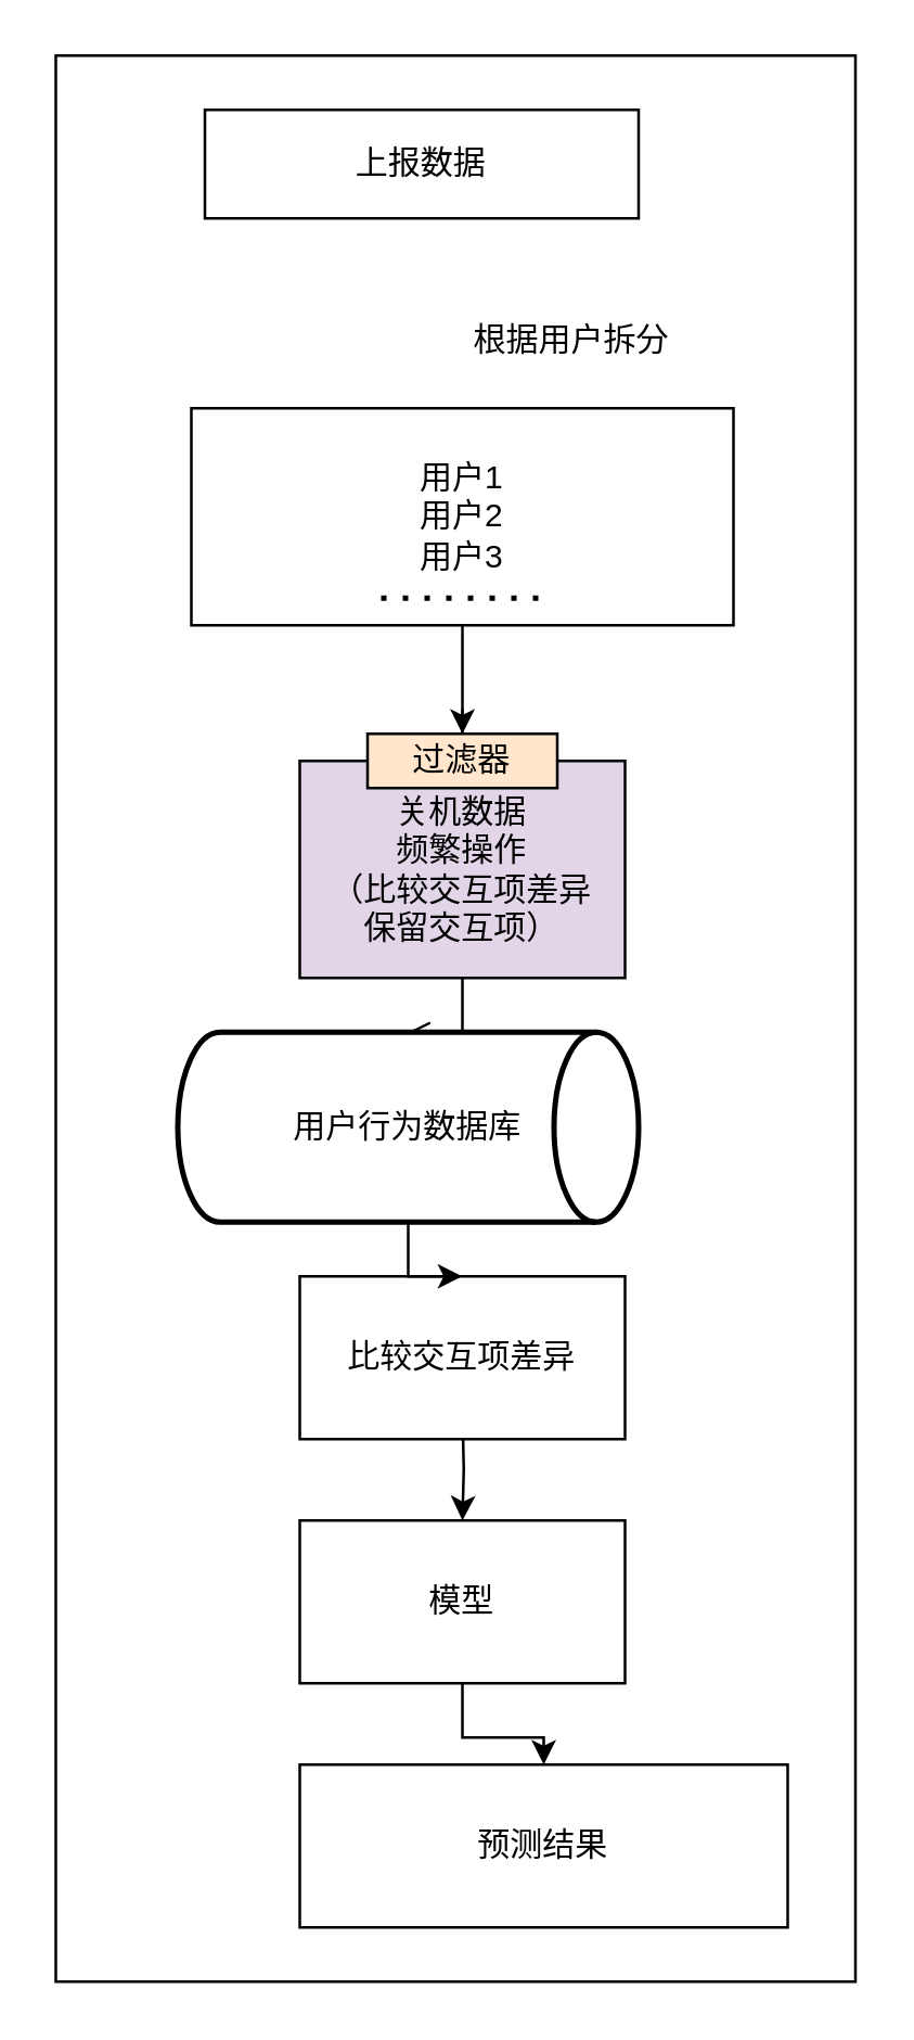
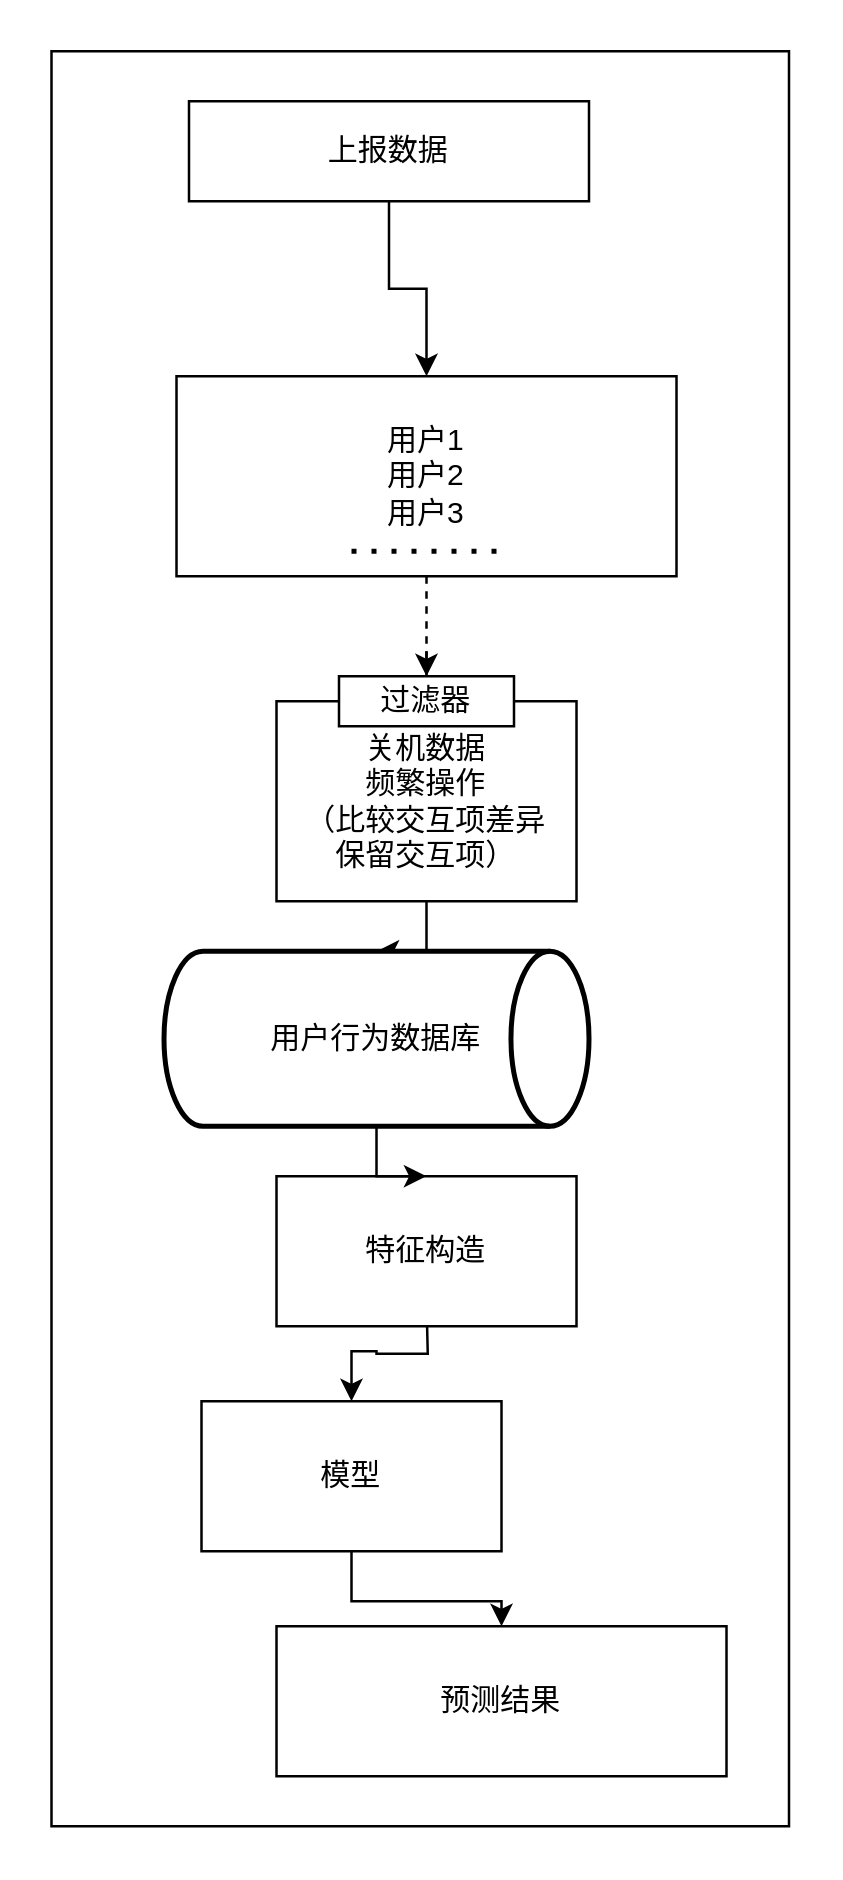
  <mxCell id="0" />
  <mxCell id="1" parent="0" />
  <mxCell id="2" value="" style="rounded=0;whiteSpace=wrap;html=1;" vertex="1" parent="1"><mxGeometry x="20" y="20" width="295" height="710" as="geometry" /></mxCell>
+ <mxCell id="3" style="edgeStyle=orthogonalEdgeStyle;rounded=0;orthogonalLoop=1;jettySize=auto;html=1;entryX=0.5;entryY=0;entryDx=0;entryDy=0;" edge="1" parent="1" source="4" target="6"><mxGeometry relative="1" as="geometry" /></mxCell>
  <mxCell id="4" value="上报数据" style="rounded=0;whiteSpace=wrap;html=1;" vertex="1" parent="1"><mxGeometry x="75" y="40" width="160" height="40" as="geometry" /></mxCell>
- <mxCell id="5" value="" style="edgeStyle=orthogonalEdgeStyle;rounded=0;orthogonalLoop=1;jettySize=auto;html=1;dashed=1;" edge="1" parent="1" source="19" target="9"><mxGeometry relative="1" as="geometry" /></mxCell>
+ <mxCell id="5" value="" style="edgeStyle=orthogonalEdgeStyle;rounded=0;orthogonalLoop=1;jettySize=auto;html=1;" edge="1" parent="1" source="19" target="9"><mxGeometry relative="1" as="geometry" /></mxCell>
  <mxCell id="6" value="用户1&lt;br&gt;用户2&lt;br&gt;用户3" style="rounded=0;whiteSpace=wrap;html=1;" vertex="1" parent="1"><mxGeometry x="70" y="150" width="200" height="80" as="geometry" /></mxCell>
- <mxCell id="7" value="根据用户拆分" style="text;html=1;align=center;verticalAlign=middle;resizable=0;points=[];autosize=1;strokeColor=none;fillColor=none;" vertex="1" parent="1"><mxGeometry x="160" y="110" width="100" height="30" as="geometry" /></mxCell>
- <mxCell id="8" style="edgeStyle=orthogonalEdgeStyle;rounded=0;orthogonalLoop=1;jettySize=auto;html=1;endArrow=open;" edge="1" parent="1" source="9" target="16"><mxGeometry relative="1" as="geometry" /></mxCell>
- <mxCell id="9" value="关机数据&lt;br&gt;频繁操作&lt;br&gt;（比较交互项差异&lt;br&gt;保留交互项）" style="whiteSpace=wrap;html=1;rounded=0;fillColor=#e1d5e7;" vertex="1" parent="1"><mxGeometry x="110" y="280" width="120" height="80" as="geometry" /></mxCell>
+ <mxCell id="8" style="edgeStyle=orthogonalEdgeStyle;rounded=0;orthogonalLoop=1;jettySize=auto;html=1;" edge="1" parent="1" source="9" target="16"><mxGeometry relative="1" as="geometry" /></mxCell>
+ <mxCell id="9" value="关机数据&lt;br&gt;频繁操作&lt;br&gt;（比较交互项差异&lt;br&gt;保留交互项）" style="whiteSpace=wrap;html=1;rounded=0;" vertex="1" parent="1"><mxGeometry x="110" y="280" width="120" height="80" as="geometry" /></mxCell>
  <mxCell id="10" value="" style="edgeStyle=orthogonalEdgeStyle;rounded=0;orthogonalLoop=1;jettySize=auto;html=1;" edge="1" parent="1" target="12"><mxGeometry relative="1" as="geometry"><mxPoint x="170" y="520" as="sourcePoint" /></mxGeometry></mxCell>
  <mxCell id="11" value="" style="edgeStyle=orthogonalEdgeStyle;rounded=0;orthogonalLoop=1;jettySize=auto;html=1;" edge="1" parent="1" source="12" target="13"><mxGeometry relative="1" as="geometry" /></mxCell>
- <mxCell id="12" value="模型" style="whiteSpace=wrap;html=1;rounded=0;" vertex="1" parent="1"><mxGeometry x="110" y="560" width="120" height="60" as="geometry" /></mxCell>
+ <mxCell id="12" value="模型" style="whiteSpace=wrap;html=1;rounded=0;" vertex="1" parent="1"><mxGeometry x="80" y="560" width="120" height="60" as="geometry" /></mxCell>
  <mxCell id="13" value="预测结果" style="whiteSpace=wrap;html=1;rounded=0;" vertex="1" parent="1"><mxGeometry x="110" y="650" width="180" height="60" as="geometry" /></mxCell>
- <mxCell id="14" value="比较交互项差异" style="whiteSpace=wrap;html=1;rounded=0;" vertex="1" parent="1"><mxGeometry x="110" y="470" width="120" height="60" as="geometry" /></mxCell>
+ <mxCell id="14" value="特征构造" style="whiteSpace=wrap;html=1;rounded=0;" vertex="1" parent="1"><mxGeometry x="110" y="470" width="120" height="60" as="geometry" /></mxCell>
  <mxCell id="15" style="edgeStyle=orthogonalEdgeStyle;rounded=0;orthogonalLoop=1;jettySize=auto;html=1;entryX=0.5;entryY=0;entryDx=0;entryDy=0;" edge="1" parent="1" source="16" target="14"><mxGeometry relative="1" as="geometry" /></mxCell>
  <mxCell id="16" value="用户行为数据库" style="strokeWidth=2;html=1;shape=mxgraph.flowchart.direct_data;whiteSpace=wrap;" vertex="1" parent="1"><mxGeometry x="65" y="380" width="170" height="70" as="geometry" /></mxCell>
  <mxCell id="17" value="" style="endArrow=none;dashed=1;html=1;dashPattern=1 3;strokeWidth=2;rounded=0;entryX=0.65;entryY=0.875;entryDx=0;entryDy=0;entryPerimeter=0;" edge="1" parent="1" target="6"><mxGeometry width="50" height="50" relative="1" as="geometry"><mxPoint x="140" y="220" as="sourcePoint" /><mxPoint x="190" y="170" as="targetPoint" /></mxGeometry></mxCell>
- <mxCell id="18" value="" style="edgeStyle=orthogonalEdgeStyle;rounded=0;orthogonalLoop=1;jettySize=auto;html=1;" edge="1" parent="1" source="6" target="19"><mxGeometry relative="1" as="geometry"><mxPoint x="170" y="230" as="sourcePoint" /><mxPoint x="170" y="280" as="targetPoint" /></mxGeometry></mxCell>
- <mxCell id="19" value="过滤器" style="rounded=0;whiteSpace=wrap;html=1;fillColor=#ffe6cc;" vertex="1" parent="1"><mxGeometry x="135" y="270" width="70" height="20" as="geometry" /></mxCell>
+ <mxCell id="18" value="" style="edgeStyle=orthogonalEdgeStyle;rounded=0;orthogonalLoop=1;jettySize=auto;html=1;dashed=1;" edge="1" parent="1" source="6" target="19"><mxGeometry relative="1" as="geometry"><mxPoint x="170" y="230" as="sourcePoint" /><mxPoint x="170" y="280" as="targetPoint" /></mxGeometry></mxCell>
+ <mxCell id="19" value="过滤器" style="rounded=0;whiteSpace=wrap;html=1;" vertex="1" parent="1"><mxGeometry x="135" y="270" width="70" height="20" as="geometry" /></mxCell>
